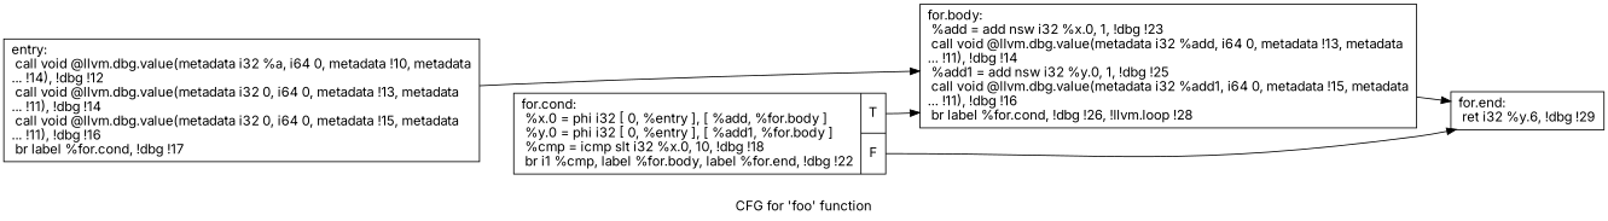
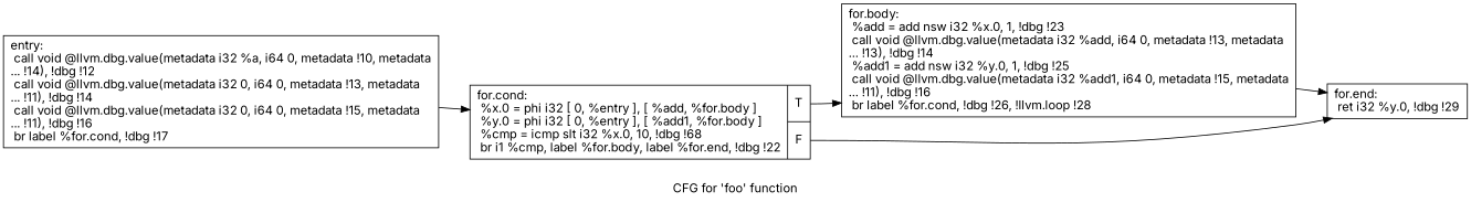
  digraph {
    fontname=Inter
    label="CFG for 'foo' function"
    rankdir=LR
    node [fontname=Inter shape=record]
    edge [fontname=Inter]
    n1 [label="{entry:\l  call void @llvm.dbg.value(metadata i32 %a, i64 0, metadata !10, metadata\l... !14), !dbg !12\l  call void @llvm.dbg.value(metadata i32 0, i64 0, metadata !13, metadata\l... !11), !dbg !14\l  call void @llvm.dbg.value(metadata i32 0, i64 0, metadata !15, metadata\l... !11), !dbg !16\l  br label %for.cond, !dbg !17\l}"]
-   n2 [label="{for.cond:                                         \l  %x.0 = phi i32 [ 0, %entry ], [ %add, %for.body ]\l  %y.0 = phi i32 [ 0, %entry ], [ %add1, %for.body ]\l  %cmp = icmp slt i32 %x.0, 10, !dbg !18\l  br i1 %cmp, label %for.body, label %for.end, !dbg !22\l|{<s0>T|<s1>F}}"]
-   n3 [label="{for.body:                                         \l  %add = add nsw i32 %x.0, 1, !dbg !23\l  call void @llvm.dbg.value(metadata i32 %add, i64 0, metadata !13, metadata\l... !11), !dbg !14\l  %add1 = add nsw i32 %y.0, 1, !dbg !25\l  call void @llvm.dbg.value(metadata i32 %add1, i64 0, metadata !15, metadata\l... !11), !dbg !16\l  br label %for.cond, !dbg !26, !llvm.loop !28\l}"]
-   n4 [label="{for.end:                                          \l  ret i32 %y.6, !dbg !29\l}"]
-   n1 -> n3
+   n2 [label="{for.cond:                                         \l  %x.0 = phi i32 [ 0, %entry ], [ %add, %for.body ]\l  %y.0 = phi i32 [ 0, %entry ], [ %add1, %for.body ]\l  %cmp = icmp slt i32 %x.0, 10, !dbg !68\l  br i1 %cmp, label %for.body, label %for.end, !dbg !22\l|{<s0>T|<s1>F}}"]
+   n3 [label="{for.body:                                         \l  %add = add nsw i32 %x.0, 1, !dbg !23\l  call void @llvm.dbg.value(metadata i32 %add, i64 0, metadata !13, metadata\l... !13), !dbg !14\l  %add1 = add nsw i32 %y.0, 1, !dbg !25\l  call void @llvm.dbg.value(metadata i32 %add1, i64 0, metadata !15, metadata\l... !11), !dbg !16\l  br label %for.cond, !dbg !26, !llvm.loop !28\l}"]
+   n4 [label="{for.end:                                          \l  ret i32 %y.0, !dbg !29\l}"]
+   n1 -> n2
    n2 -> n3 [tailport=s0]
    n2 -> n4 [tailport=s1]
    n3 -> n4
  }
